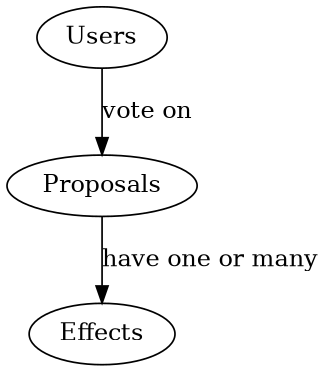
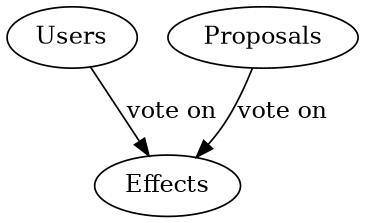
  digraph {
    rankdir=TB
    Users
    Proposals
    Effects
-   Users -> Proposals [label="vote on"]
-   Proposals -> Effects [label="have one or many"]
+   Users -> Effects [label="vote on"]
+   Proposals -> Effects [label="vote on"]
  }
